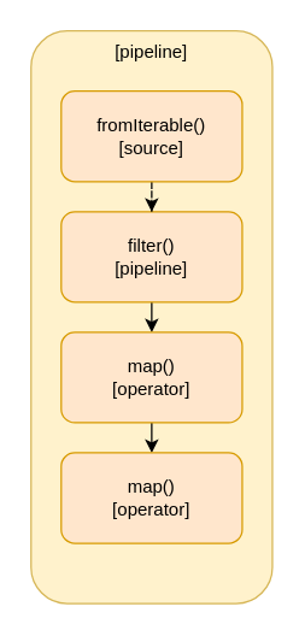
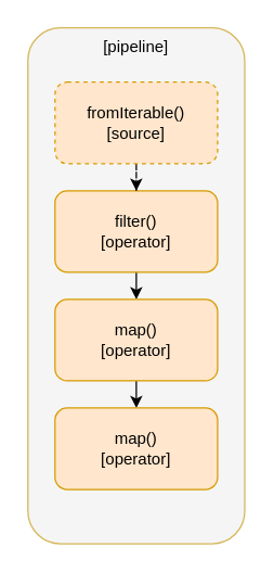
  <mxCell id="0" />
  <mxCell id="1" parent="0" />
- <mxCell id="2" value="[pipeline]" style="rounded=1;whiteSpace=wrap;html=1;fillColor=#fff2cc;strokeColor=#d6b656;verticalAlign=top;" parent="1" vertex="1"><mxGeometry x="20" y="20" width="160" height="380" as="geometry" /></mxCell>
+ <mxCell id="2" value="[pipeline]" style="rounded=1;whiteSpace=wrap;html=1;fillColor=#f5f5f5;strokeColor=#d6b656;verticalAlign=top;" parent="1" vertex="1"><mxGeometry x="20" y="20" width="160" height="380" as="geometry" /></mxCell>
  <mxCell id="3" style="edgeStyle=orthogonalEdgeStyle;rounded=0;orthogonalLoop=1;jettySize=auto;html=1;exitX=0.5;exitY=1;exitDx=0;exitDy=0;entryX=0.5;entryY=0;entryDx=0;entryDy=0;" edge="1" parent="1" source="4" target="8"><mxGeometry relative="1" as="geometry" /></mxCell>
- <mxCell id="4" value="filter()&lt;br&gt;[pipeline]" style="rounded=1;whiteSpace=wrap;html=1;fillColor=#ffe6cc;strokeColor=#d79b00;" parent="1" vertex="1"><mxGeometry x="40" y="140" width="120" height="60" as="geometry" /></mxCell>
+ <mxCell id="4" value="filter()&lt;br&gt;[operator]" style="rounded=1;whiteSpace=wrap;html=1;fillColor=#ffe6cc;strokeColor=#d79b00;" parent="1" vertex="1"><mxGeometry x="40" y="140" width="120" height="60" as="geometry" /></mxCell>
  <mxCell id="5" style="edgeStyle=orthogonalEdgeStyle;rounded=0;orthogonalLoop=1;jettySize=auto;html=1;exitX=0.5;exitY=1;exitDx=0;exitDy=0;dashed=1;" edge="1" parent="1" source="6" target="4"><mxGeometry relative="1" as="geometry" /></mxCell>
- <mxCell id="6" value="fromIterable()&lt;br&gt;[source]" style="rounded=1;whiteSpace=wrap;html=1;fillColor=#ffe6cc;strokeColor=#d79b00;" parent="1" vertex="1"><mxGeometry x="40" y="60" width="120" height="60" as="geometry" /></mxCell>
+ <mxCell id="6" value="fromIterable()&lt;br&gt;[source]" style="rounded=1;whiteSpace=wrap;html=1;fillColor=#ffe6cc;strokeColor=#d79b00;dashed=1;" parent="1" vertex="1"><mxGeometry x="40" y="60" width="120" height="60" as="geometry" /></mxCell>
  <mxCell id="7" style="edgeStyle=orthogonalEdgeStyle;rounded=0;orthogonalLoop=1;jettySize=auto;html=1;exitX=0.5;exitY=1;exitDx=0;exitDy=0;entryX=0.5;entryY=0;entryDx=0;entryDy=0;" edge="1" parent="1" source="8" target="9"><mxGeometry relative="1" as="geometry" /></mxCell>
  <mxCell id="8" value="map()&lt;br&gt;[operator]" style="rounded=1;whiteSpace=wrap;html=1;fillColor=#ffe6cc;strokeColor=#d79b00;" parent="1" vertex="1"><mxGeometry x="40" y="220" width="120" height="60" as="geometry" /></mxCell>
  <mxCell id="9" value="map()&lt;br&gt;[operator]" style="rounded=1;whiteSpace=wrap;html=1;fillColor=#ffe6cc;strokeColor=#d79b00;" parent="1" vertex="1"><mxGeometry x="40" y="300" width="120" height="60" as="geometry" /></mxCell>
